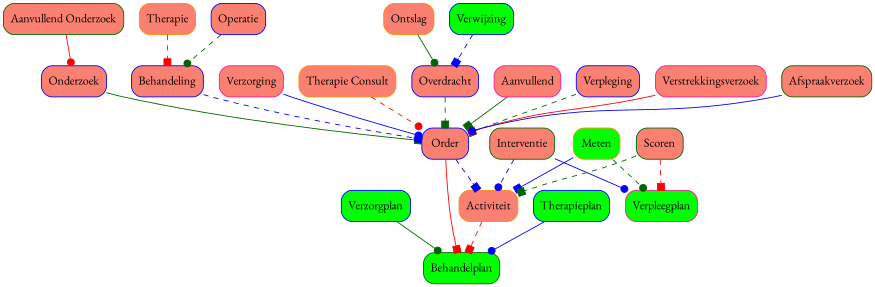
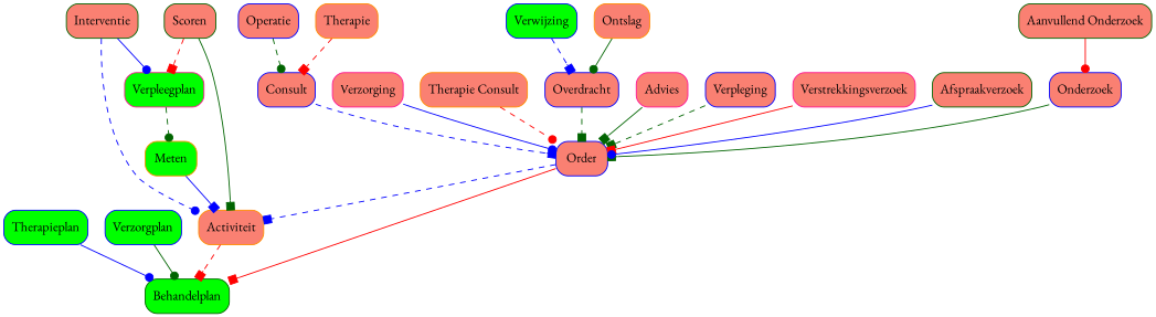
  digraph {
    fontname="EB Garamond"
    splines=true
    node [color=blue fillcolor=salmon fontcolor=black fontname="EB Garamond" shape=rect style="rounded,filled"]
    edge [arrowhead=box color=darkgreen fontname="EB Garamond" nodesep=1 style=solid]
    n1 [label=Onderzoek]
    n2 [label=Order]
    n3 [color=darkorange label=Activiteit]
    n4 [color=darkgreen fillcolor=green label=Behandelplan]
    n5 [label=Operatie]
-   n6 [label=Behandeling]
+   n6 [label=Consult]
    n7 [color=deeppink label=Verzorging]
    n8 [color=darkorange label="Therapie Consult"]
    n9 [color=darkgreen label="Aanvullend Onderzoek"]
    n10 [fillcolor=green label=Verwijzing]
    n11 [label=Overdracht]
-   n12 [color=deeppink label=Aanvullend]
+   n12 [color=deeppink label=Advies]
    n13 [color=darkorange label=Ontslag]
    n14 [label=Verpleging]
    n15 [color=darkorange label=Therapie]
    n16 [color=darkgreen label=Interventie]
    n17 [color=deeppink fillcolor=green label=Verpleegplan]
    n18 [color=darkorange fillcolor=green label=Meten]
    n19 [color=darkgreen label=Scoren]
    n20 [color=deeppink label=Verstrekkingsverzoek]
    n21 [fillcolor=green label=Therapieplan]
    n22 [fillcolor=green label=Verzorgplan]
    n23 [color=darkgreen label=Afspraakverzoek]
    n1 -> n2
    n2 -> n3 [color=blue style=dashed]
    n2 -> n4 [color=red]
    n3 -> n4 [color=red style=dashed]
    n5 -> n6 [arrowhead=dot style=dashed]
    n6 -> n2 [color=blue style=dashed]
    n7 -> n2 [arrowhead=dot color=blue]
    n8 -> n2 [arrowhead=dot color=red style=dashed]
    n9 -> n1 [arrowhead=dot color=red]
    n10 -> n11 [color=blue style=dashed]
    n11 -> n2 [style=dashed]
    n12 -> n2
    n13 -> n11 [arrowhead=dot]
    n14 -> n2 [style=dashed]
    n15 -> n6 [color=red style=dashed]
    n16 -> n3 [arrowhead=dot color=blue style=dashed]
    n16 -> n17 [arrowhead=dot color=blue]
    n18 -> n3 [color=blue]
-   n18 -> n17 [arrowhead=dot style=dashed]
-   n19 -> n3 [style=dashed]
+   n17 -> n18 [arrowhead=dot style=dashed]
+   n19 -> n3
    n19 -> n17 [color=red style=dashed]
    n20 -> n2 [color=red]
    n21 -> n4 [arrowhead=dot color=blue]
    n22 -> n4 [arrowhead=dot]
    n23 -> n2 [arrowhead=dot color=blue]
  }
